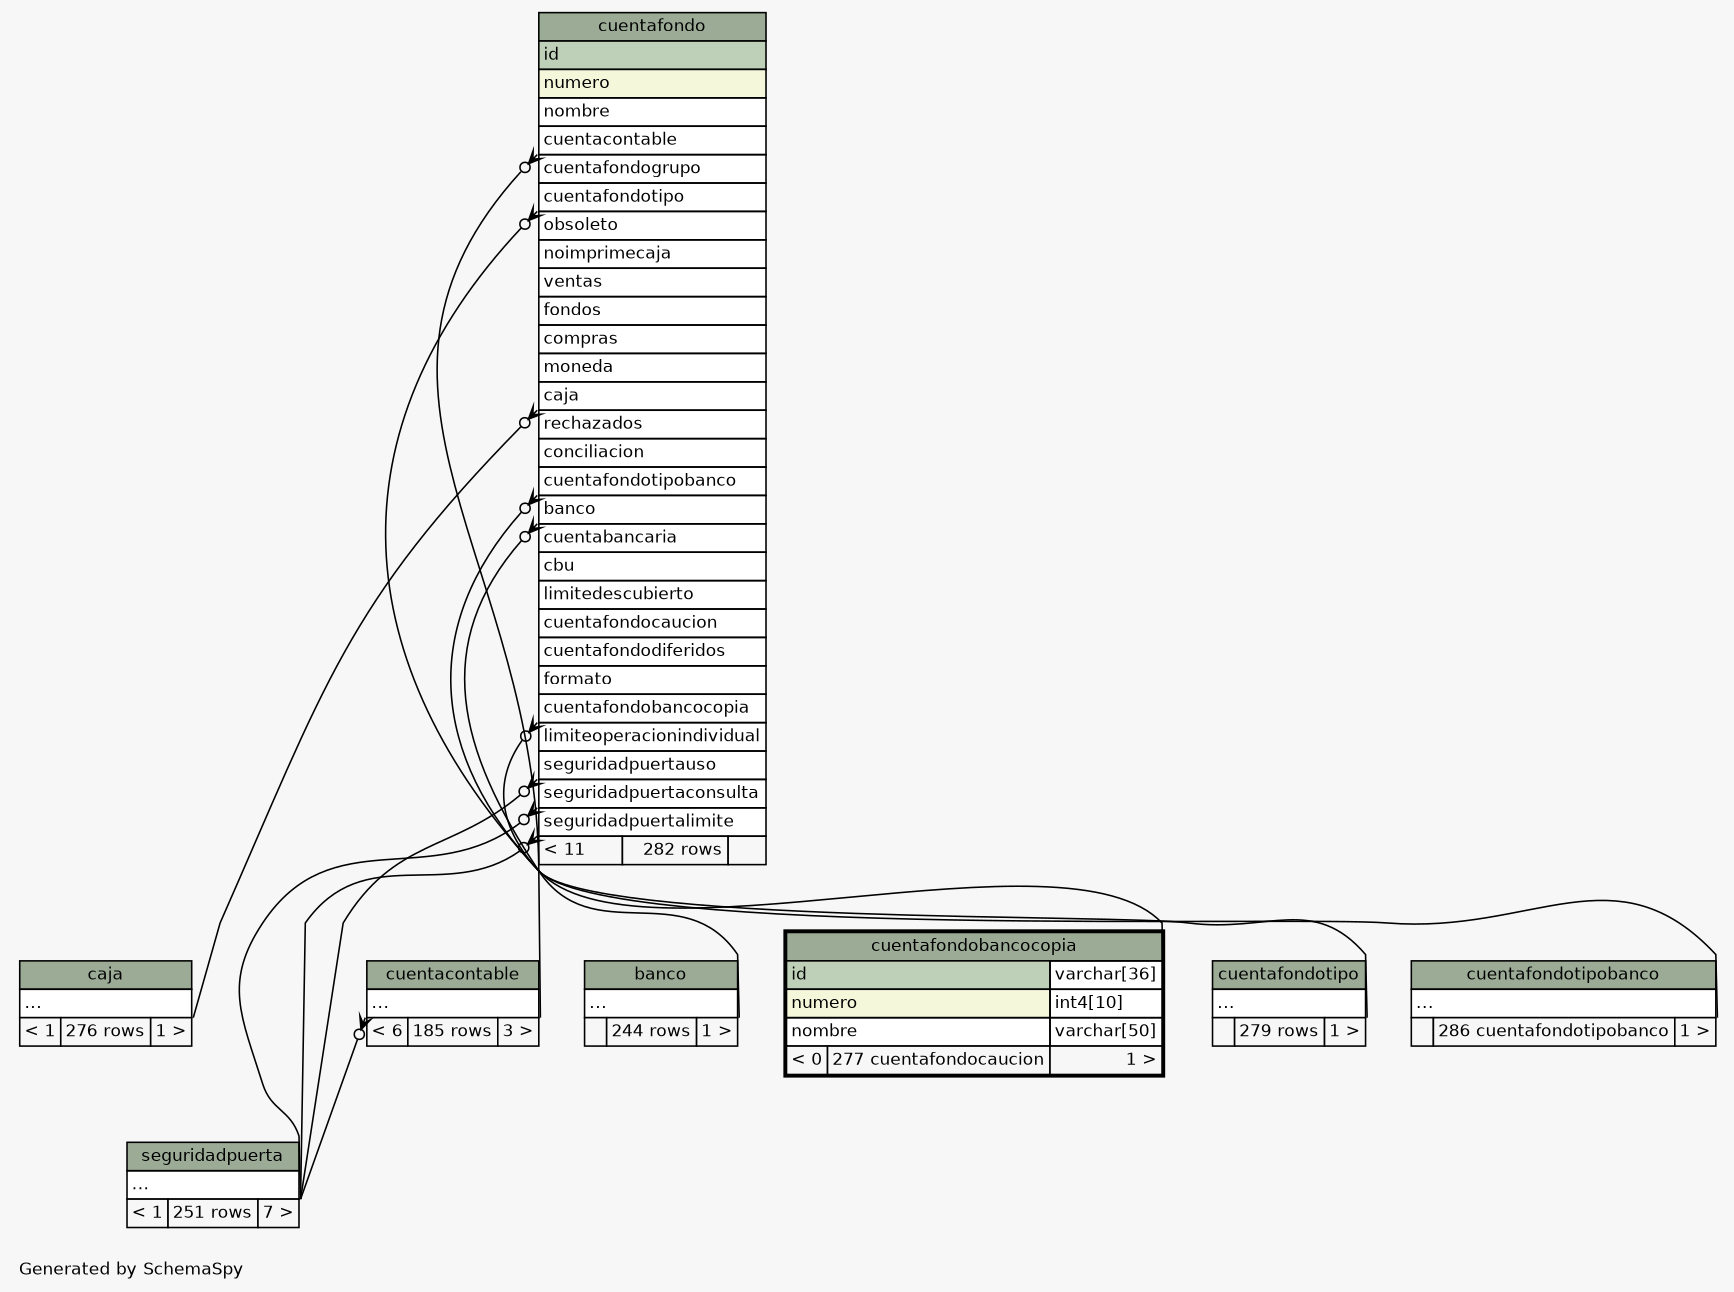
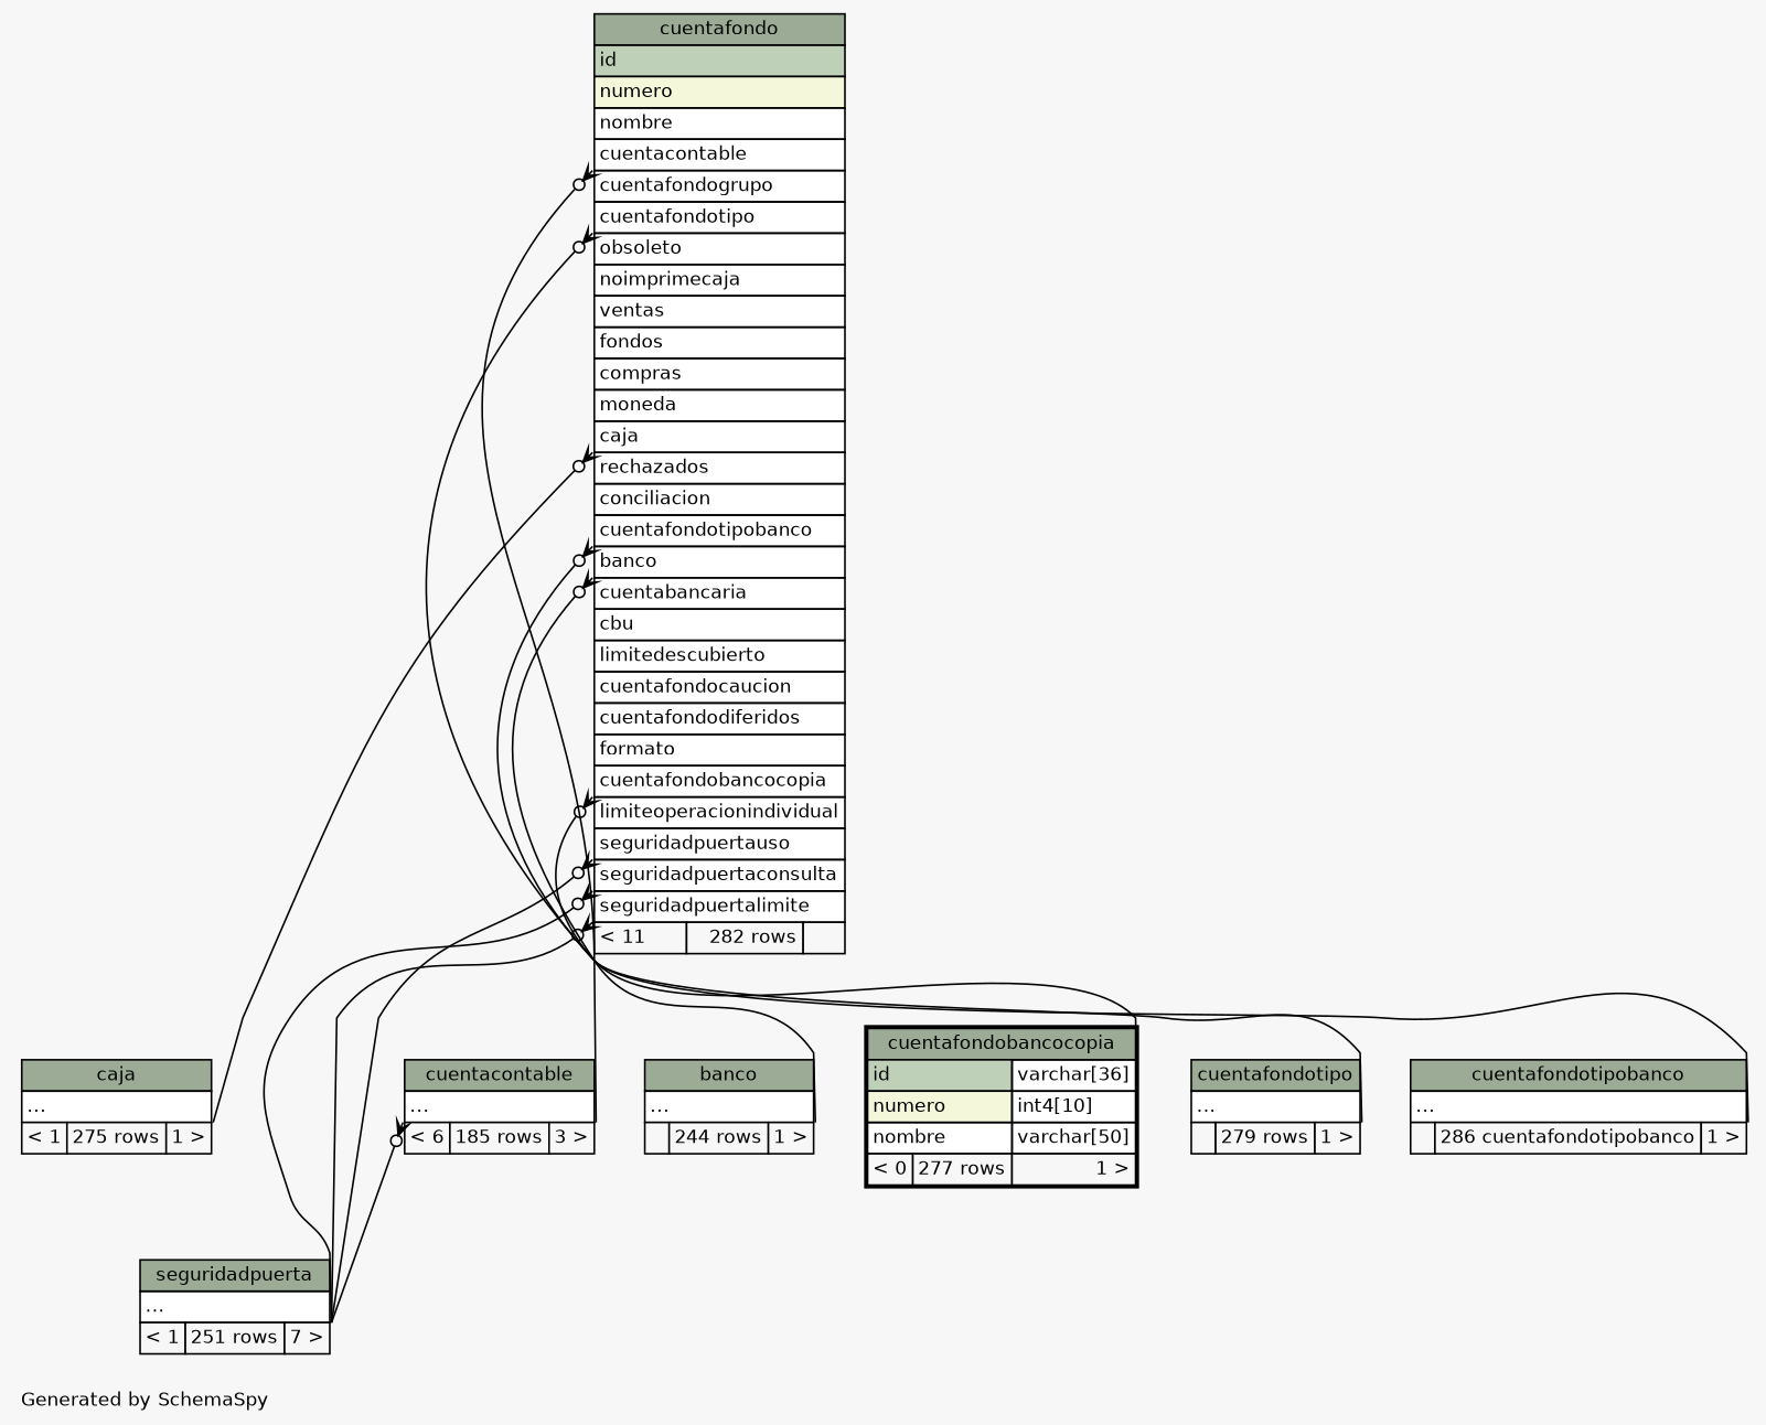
  digraph {
    bgcolor="#f7f7f7"
    fontname=Helvetica
    fontsize=11
    label="\nGenerated by SchemaSpy"
    labeljust=l
    nodesep=0.18
    rankdir=TB
    ranksep=0.46
    node [fontname=Helvetica fontsize=11 shape=plaintext]
    edge [arrowhead=none arrowsize=0.8 arrowtail=crowodot dir=back headport="elipses:se"]
-   n1 [label=<     <TABLE BORDER="0" CELLBORDER="1" CELLSPACING="0" BGCOLOR="#ffffff">       <TR><TD COLSPAN="3" BGCOLOR="#9bab96" ALIGN="CENTER">caja</TD></TR>       <TR><TD PORT="elipses" COLSPAN="3" ALIGN="LEFT">...</TD></TR>       <TR><TD ALIGN="LEFT" BGCOLOR="#f7f7f7">&lt; 1</TD><TD ALIGN="RIGHT" BGCOLOR="#f7f7f7">276 rows</TD><TD ALIGN="RIGHT" BGCOLOR="#f7f7f7">1 &gt;</TD></TR>     </TABLE>>]
+   n1 [label=<     <TABLE BORDER="0" CELLBORDER="1" CELLSPACING="0" BGCOLOR="#ffffff">       <TR><TD COLSPAN="3" BGCOLOR="#9bab96" ALIGN="CENTER">caja</TD></TR>       <TR><TD PORT="elipses" COLSPAN="3" ALIGN="LEFT">...</TD></TR>       <TR><TD ALIGN="LEFT" BGCOLOR="#f7f7f7">&lt; 1</TD><TD ALIGN="RIGHT" BGCOLOR="#f7f7f7">275 rows</TD><TD ALIGN="RIGHT" BGCOLOR="#f7f7f7">1 &gt;</TD></TR>     </TABLE>>]
    n2 [label=<     <TABLE BORDER="0" CELLBORDER="1" CELLSPACING="0" BGCOLOR="#ffffff">       <TR><TD COLSPAN="3" BGCOLOR="#9bab96" ALIGN="CENTER">seguridadpuerta</TD></TR>       <TR><TD PORT="elipses" COLSPAN="3" ALIGN="LEFT">...</TD></TR>       <TR><TD ALIGN="LEFT" BGCOLOR="#f7f7f7">&lt; 1</TD><TD ALIGN="RIGHT" BGCOLOR="#f7f7f7">251 rows</TD><TD ALIGN="RIGHT" BGCOLOR="#f7f7f7">7 &gt;</TD></TR>     </TABLE>>]
    n3 [label=<     <TABLE BORDER="0" CELLBORDER="1" CELLSPACING="0" BGCOLOR="#ffffff">       <TR><TD COLSPAN="3" BGCOLOR="#9bab96" ALIGN="CENTER">cuentacontable</TD></TR>       <TR><TD PORT="elipses" COLSPAN="3" ALIGN="LEFT">...</TD></TR>       <TR><TD ALIGN="LEFT" BGCOLOR="#f7f7f7">&lt; 6</TD><TD ALIGN="RIGHT" BGCOLOR="#f7f7f7">185 rows</TD><TD ALIGN="RIGHT" BGCOLOR="#f7f7f7">3 &gt;</TD></TR>     </TABLE>>]
    n4 [label=<     <TABLE BORDER="0" CELLBORDER="1" CELLSPACING="0" BGCOLOR="#ffffff">       <TR><TD COLSPAN="3" BGCOLOR="#9bab96" ALIGN="CENTER">cuentafondo</TD></TR>       <TR><TD PORT="id" COLSPAN="3" BGCOLOR="#bed1b8" ALIGN="LEFT">id</TD></TR>       <TR><TD PORT="numero" COLSPAN="3" BGCOLOR="#f4f7da" ALIGN="LEFT">numero</TD></TR>       <TR><TD PORT="nombre" COLSPAN="3" ALIGN="LEFT">nombre</TD></TR>       <TR><TD PORT="cuentacontable" COLSPAN="3" ALIGN="LEFT">cuentacontable</TD></TR>       <TR><TD PORT="cuentafondogrupo" COLSPAN="3" ALIGN="LEFT">cuentafondogrupo</TD></TR>       <TR><TD PORT="cuentafondotipo" COLSPAN="3" ALIGN="LEFT">cuentafondotipo</TD></TR>       <TR><TD PORT="obsoleto" COLSPAN="3" ALIGN="LEFT">obsoleto</TD></TR>       <TR><TD PORT="noimprimecaja" COLSPAN="3" ALIGN="LEFT">noimprimecaja</TD></TR>       <TR><TD PORT="ventas" COLSPAN="3" ALIGN="LEFT">ventas</TD></TR>       <TR><TD PORT="fondos" COLSPAN="3" ALIGN="LEFT">fondos</TD></TR>       <TR><TD PORT="compras" COLSPAN="3" ALIGN="LEFT">compras</TD></TR>       <TR><TD PORT="moneda" COLSPAN="3" ALIGN="LEFT">moneda</TD></TR>       <TR><TD PORT="caja" COLSPAN="3" ALIGN="LEFT">caja</TD></TR>       <TR><TD PORT="rechazados" COLSPAN="3" ALIGN="LEFT">rechazados</TD></TR>       <TR><TD PORT="conciliacion" COLSPAN="3" ALIGN="LEFT">conciliacion</TD></TR>       <TR><TD PORT="cuentafondotipobanco" COLSPAN="3" ALIGN="LEFT">cuentafondotipobanco</TD></TR>       <TR><TD PORT="banco" COLSPAN="3" ALIGN="LEFT">banco</TD></TR>       <TR><TD PORT="cuentabancaria" COLSPAN="3" ALIGN="LEFT">cuentabancaria</TD></TR>       <TR><TD PORT="cbu" COLSPAN="3" ALIGN="LEFT">cbu</TD></TR>       <TR><TD PORT="limitedescubierto" COLSPAN="3" ALIGN="LEFT">limitedescubierto</TD></TR>       <TR><TD PORT="cuentafondocaucion" COLSPAN="3" ALIGN="LEFT">cuentafondocaucion</TD></TR>       <TR><TD PORT="cuentafondodiferidos" COLSPAN="3" ALIGN="LEFT">cuentafondodiferidos</TD></TR>       <TR><TD PORT="formato" COLSPAN="3" ALIGN="LEFT">formato</TD></TR>       <TR><TD PORT="cuentafondobancocopia" COLSPAN="3" ALIGN="LEFT">cuentafondobancocopia</TD></TR>       <TR><TD PORT="limiteoperacionindividual" COLSPAN="3" ALIGN="LEFT">limiteoperacionindividual</TD></TR>       <TR><TD PORT="seguridadpuertauso" COLSPAN="3" ALIGN="LEFT">seguridadpuertauso</TD></TR>       <TR><TD PORT="seguridadpuertaconsulta" COLSPAN="3" ALIGN="LEFT">seguridadpuertaconsulta</TD></TR>       <TR><TD PORT="seguridadpuertalimite" COLSPAN="3" ALIGN="LEFT">seguridadpuertalimite</TD></TR>       <TR><TD ALIGN="LEFT" BGCOLOR="#f7f7f7">&lt; 11</TD><TD ALIGN="RIGHT" BGCOLOR="#f7f7f7">282 rows</TD><TD ALIGN="RIGHT" BGCOLOR="#f7f7f7">  </TD></TR>     </TABLE>>]
    n5 [label=<     <TABLE BORDER="0" CELLBORDER="1" CELLSPACING="0" BGCOLOR="#ffffff">       <TR><TD COLSPAN="3" BGCOLOR="#9bab96" ALIGN="CENTER">banco</TD></TR>       <TR><TD PORT="elipses" COLSPAN="3" ALIGN="LEFT">...</TD></TR>       <TR><TD ALIGN="LEFT" BGCOLOR="#f7f7f7">  </TD><TD ALIGN="RIGHT" BGCOLOR="#f7f7f7">244 rows</TD><TD ALIGN="RIGHT" BGCOLOR="#f7f7f7">1 &gt;</TD></TR>     </TABLE>>]
-   n6 [label=<     <TABLE BORDER="2" CELLBORDER="1" CELLSPACING="0" BGCOLOR="#ffffff">       <TR><TD COLSPAN="3" BGCOLOR="#9bab96" ALIGN="CENTER">cuentafondobancocopia</TD></TR>       <TR><TD PORT="id" COLSPAN="2" BGCOLOR="#bed1b8" ALIGN="LEFT">id</TD><TD PORT="id.type" ALIGN="LEFT">varchar[36]</TD></TR>       <TR><TD PORT="numero" COLSPAN="2" BGCOLOR="#f4f7da" ALIGN="LEFT">numero</TD><TD PORT="numero.type" ALIGN="LEFT">int4[10]</TD></TR>       <TR><TD PORT="nombre" COLSPAN="2" ALIGN="LEFT">nombre</TD><TD PORT="nombre.type" ALIGN="LEFT">varchar[50]</TD></TR>       <TR><TD ALIGN="LEFT" BGCOLOR="#f7f7f7">&lt; 0</TD><TD ALIGN="RIGHT" BGCOLOR="#f7f7f7">277 cuentafondocaucion</TD><TD ALIGN="RIGHT" BGCOLOR="#f7f7f7">1 &gt;</TD></TR>     </TABLE>>]
+   n6 [label=<     <TABLE BORDER="2" CELLBORDER="1" CELLSPACING="0" BGCOLOR="#ffffff">       <TR><TD COLSPAN="3" BGCOLOR="#9bab96" ALIGN="CENTER">cuentafondobancocopia</TD></TR>       <TR><TD PORT="id" COLSPAN="2" BGCOLOR="#bed1b8" ALIGN="LEFT">id</TD><TD PORT="id.type" ALIGN="LEFT">varchar[36]</TD></TR>       <TR><TD PORT="numero" COLSPAN="2" BGCOLOR="#f4f7da" ALIGN="LEFT">numero</TD><TD PORT="numero.type" ALIGN="LEFT">int4[10]</TD></TR>       <TR><TD PORT="nombre" COLSPAN="2" ALIGN="LEFT">nombre</TD><TD PORT="nombre.type" ALIGN="LEFT">varchar[50]</TD></TR>       <TR><TD ALIGN="LEFT" BGCOLOR="#f7f7f7">&lt; 0</TD><TD ALIGN="RIGHT" BGCOLOR="#f7f7f7">277 rows</TD><TD ALIGN="RIGHT" BGCOLOR="#f7f7f7">1 &gt;</TD></TR>     </TABLE>>]
    n7 [label=<     <TABLE BORDER="0" CELLBORDER="1" CELLSPACING="0" BGCOLOR="#ffffff">       <TR><TD COLSPAN="3" BGCOLOR="#9bab96" ALIGN="CENTER">cuentafondotipo</TD></TR>       <TR><TD PORT="elipses" COLSPAN="3" ALIGN="LEFT">...</TD></TR>       <TR><TD ALIGN="LEFT" BGCOLOR="#f7f7f7">  </TD><TD ALIGN="RIGHT" BGCOLOR="#f7f7f7">279 rows</TD><TD ALIGN="RIGHT" BGCOLOR="#f7f7f7">1 &gt;</TD></TR>     </TABLE>>]
    n8 [label=<     <TABLE BORDER="0" CELLBORDER="1" CELLSPACING="0" BGCOLOR="#ffffff">       <TR><TD COLSPAN="3" BGCOLOR="#9bab96" ALIGN="CENTER">cuentafondotipobanco</TD></TR>       <TR><TD PORT="elipses" COLSPAN="3" ALIGN="LEFT">...</TD></TR>       <TR><TD ALIGN="LEFT" BGCOLOR="#f7f7f7">  </TD><TD ALIGN="RIGHT" BGCOLOR="#f7f7f7">286 cuentafondotipobanco</TD><TD ALIGN="RIGHT" BGCOLOR="#f7f7f7">1 &gt;</TD></TR>     </TABLE>>]
    n3 -> n2 [tailport="elipses:sw"]
    n4 -> n1 [tailport="caja:sw"]
    n4 -> n2 [tailport="seguridadpuertaconsulta:sw"]
    n4 -> n2 [tailport="seguridadpuertalimite:sw"]
    n4 -> n2 [tailport="seguridadpuertauso:sw"]
    n4 -> n3 [tailport="cuentacontable:sw"]
    n4 -> n5 [tailport="banco:sw"]
    n4 -> n6 [headport="id.type:se" tailport="cuentafondobancocopia:sw"]
    n4 -> n7 [tailport="cuentafondotipo:sw"]
    n4 -> n8 [tailport="cuentafondotipobanco:sw"]
  }
